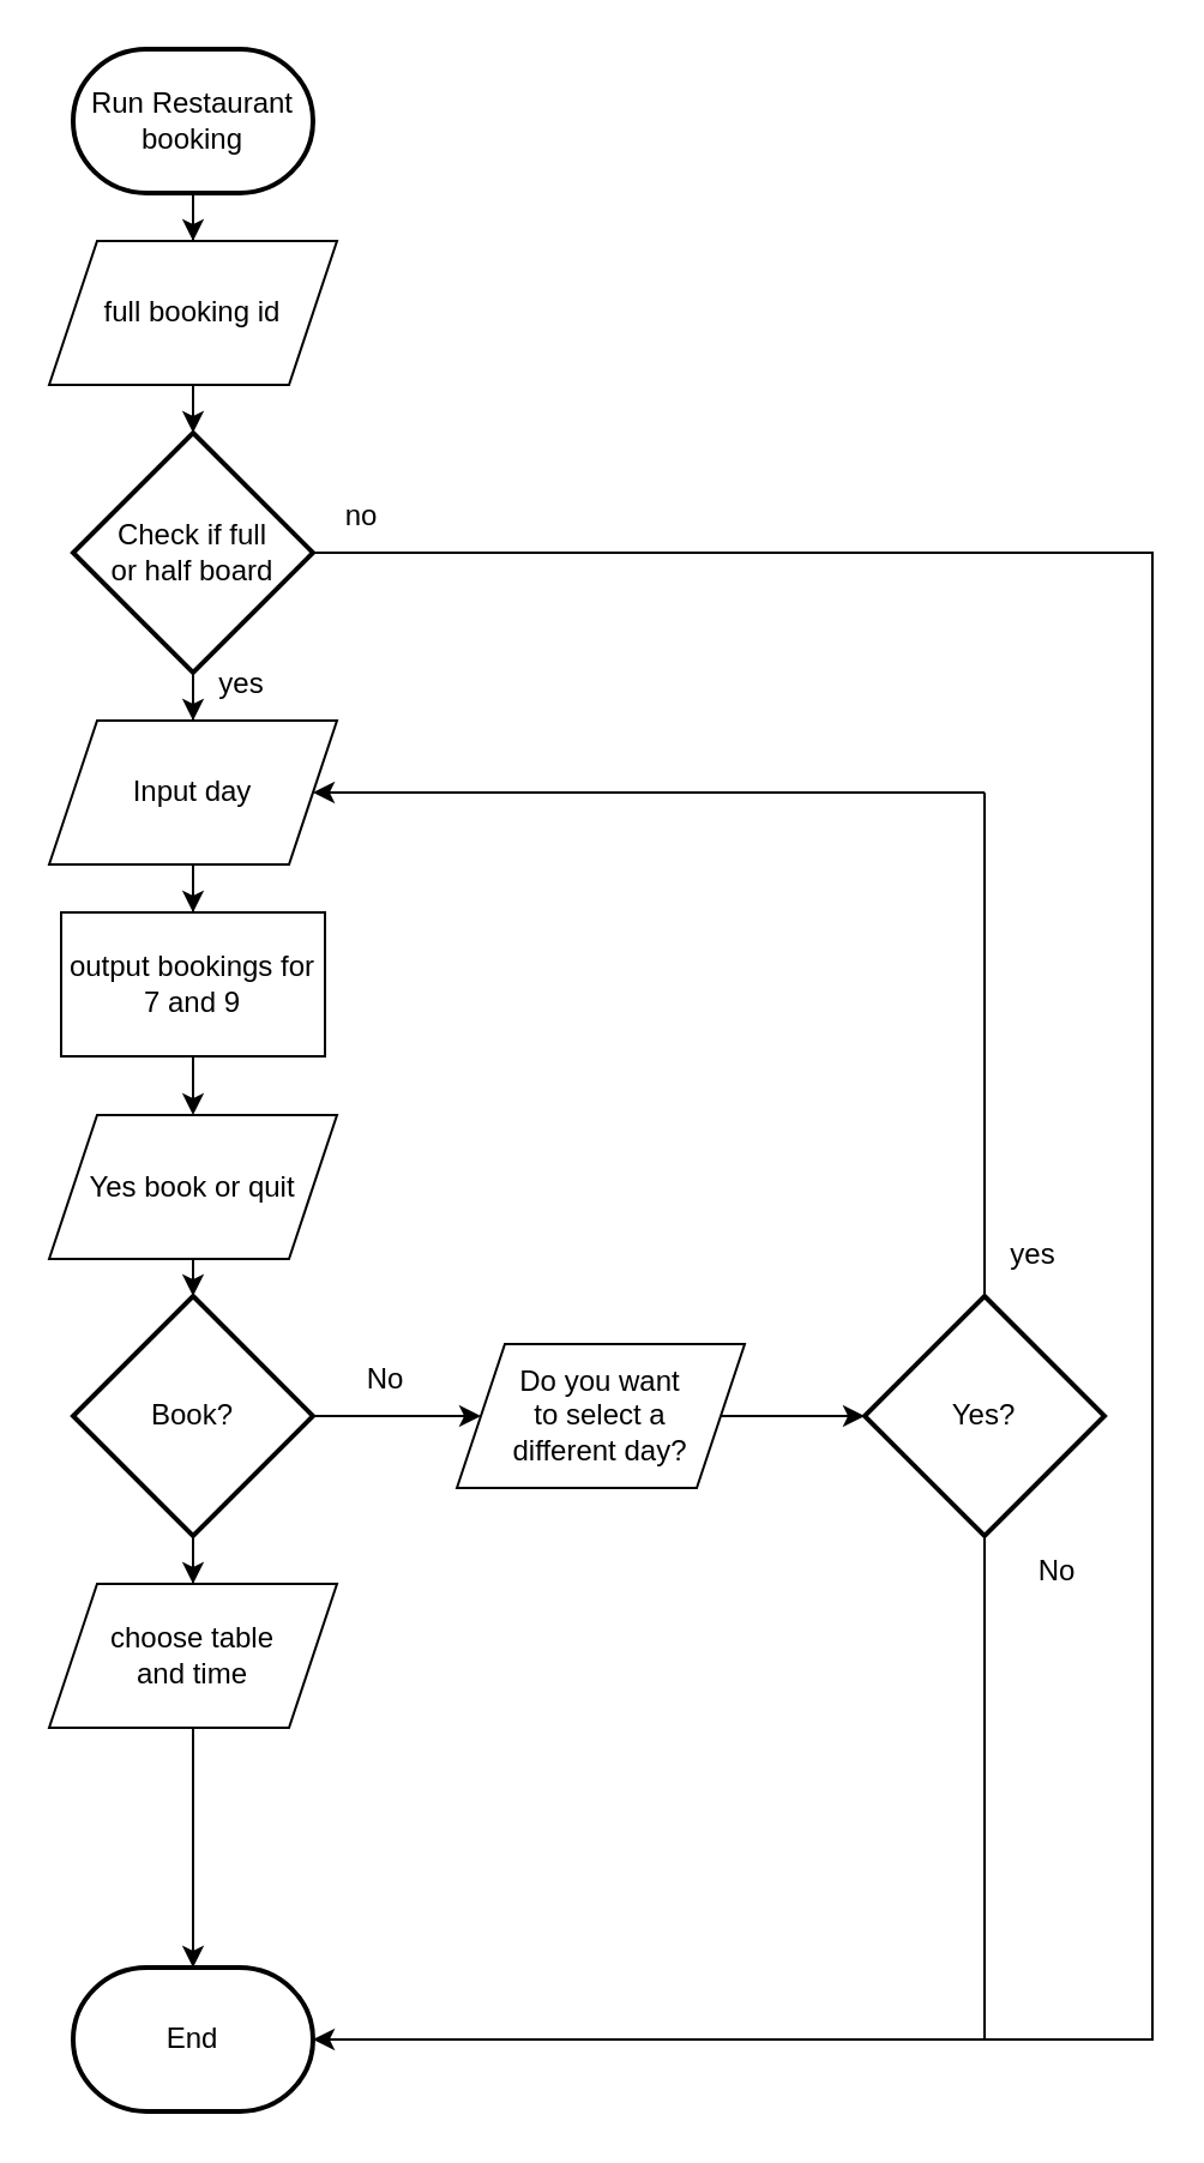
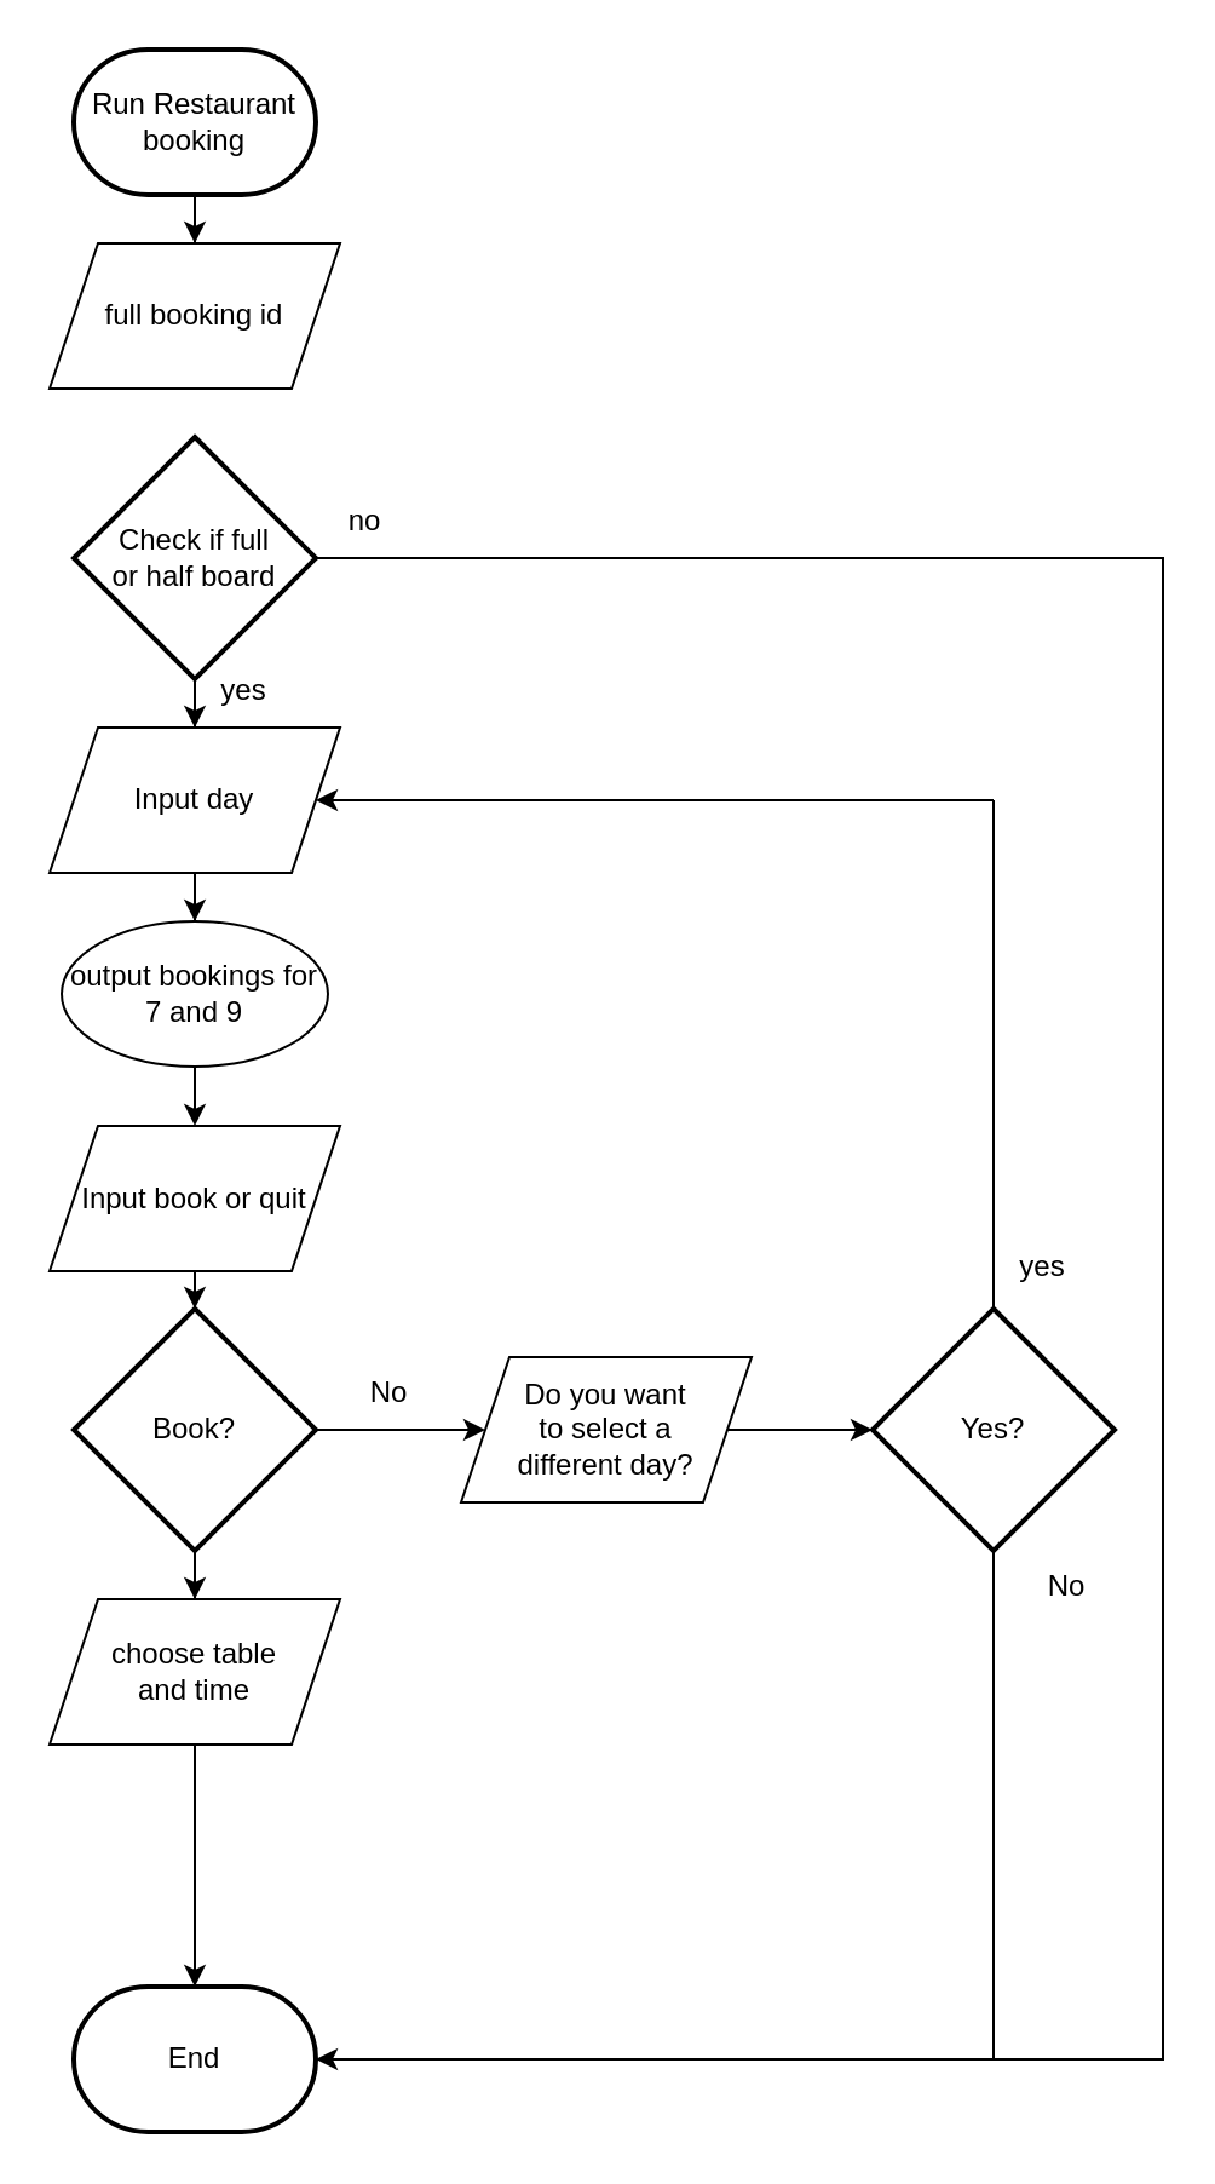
  <mxCell id="0" />
  <mxCell id="1" parent="0" />
  <mxCell id="2" value="" style="edgeStyle=orthogonalEdgeStyle;rounded=0;orthogonalLoop=1;jettySize=auto;html=1;" edge="1" parent="1" source="3" target="8"><mxGeometry relative="1" as="geometry" /></mxCell>
  <mxCell id="3" value="Run Restaurant&lt;br&gt;booking" style="strokeWidth=2;html=1;shape=mxgraph.flowchart.terminator;whiteSpace=wrap;" vertex="1" parent="1"><mxGeometry x="30" y="20" width="100" height="60" as="geometry" /></mxCell>
  <mxCell id="4" value="" style="edgeStyle=orthogonalEdgeStyle;rounded=0;orthogonalLoop=1;jettySize=auto;html=1;" edge="1" parent="1" source="6" target="12"><mxGeometry relative="1" as="geometry" /></mxCell>
  <mxCell id="5" style="edgeStyle=orthogonalEdgeStyle;rounded=0;orthogonalLoop=1;jettySize=auto;html=1;entryX=0.89;entryY=0.89;entryDx=0;entryDy=0;entryPerimeter=0;" edge="1" parent="1" source="6" target="31"><mxGeometry relative="1" as="geometry"><mxPoint x="480" y="770.552" as="targetPoint" /><Array as="points"><mxPoint x="480" y="230" /><mxPoint x="480" y="850" /><mxPoint x="119" y="850" /></Array></mxGeometry></mxCell>
  <mxCell id="6" value="Check if full&lt;br&gt;or half board" style="strokeWidth=2;html=1;shape=mxgraph.flowchart.decision;whiteSpace=wrap;" vertex="1" parent="1"><mxGeometry x="30" y="180" width="100" height="100" as="geometry" /></mxCell>
- <mxCell id="7" value="" style="edgeStyle=orthogonalEdgeStyle;rounded=0;orthogonalLoop=1;jettySize=auto;html=1;" edge="1" parent="1" source="8" target="6"><mxGeometry relative="1" as="geometry" /></mxCell>
  <mxCell id="8" value="full booking id&lt;br&gt;" style="shape=parallelogram;perimeter=parallelogramPerimeter;whiteSpace=wrap;html=1;fixedSize=1;" vertex="1" parent="1"><mxGeometry x="20" y="100" width="120" height="60" as="geometry" /></mxCell>
  <mxCell id="9" style="edgeStyle=orthogonalEdgeStyle;rounded=0;orthogonalLoop=1;jettySize=auto;html=1;" edge="1" parent="1" source="10" target="13"><mxGeometry relative="1" as="geometry" /></mxCell>
- <mxCell id="10" value="output bookings for 7 and 9" style="rounded=0;whiteSpace=wrap;html=1;" vertex="1" parent="1"><mxGeometry x="25" y="380" width="110" height="60" as="geometry" /></mxCell>
+ <mxCell id="10" value="output bookings for 7 and 9" style="ellipse;whiteSpace=wrap;html=1;" vertex="1" parent="1"><mxGeometry x="25" y="380" width="110" height="60" as="geometry" /></mxCell>
  <mxCell id="11" style="edgeStyle=orthogonalEdgeStyle;rounded=0;orthogonalLoop=1;jettySize=auto;html=1;entryX=0.5;entryY=0;entryDx=0;entryDy=0;" edge="1" parent="1" source="12" target="10"><mxGeometry relative="1" as="geometry" /></mxCell>
  <mxCell id="12" value="Input day" style="shape=parallelogram;perimeter=parallelogramPerimeter;whiteSpace=wrap;html=1;fixedSize=1;" vertex="1" parent="1"><mxGeometry x="20" y="300" width="120" height="60" as="geometry" /></mxCell>
- <mxCell id="13" value="Yes book or quit" style="shape=parallelogram;perimeter=parallelogramPerimeter;whiteSpace=wrap;html=1;fixedSize=1;" vertex="1" parent="1"><mxGeometry x="20" y="464.5" width="120" height="60" as="geometry" /></mxCell>
+ <mxCell id="13" value="Input book or quit" style="shape=parallelogram;perimeter=parallelogramPerimeter;whiteSpace=wrap;html=1;fixedSize=1;" vertex="1" parent="1"><mxGeometry x="20" y="464.5" width="120" height="60" as="geometry" /></mxCell>
  <mxCell id="14" value="" style="edgeStyle=orthogonalEdgeStyle;rounded=0;orthogonalLoop=1;jettySize=auto;html=1;" edge="1" parent="1" source="15" target="30"><mxGeometry relative="1" as="geometry" /></mxCell>
  <mxCell id="15" value="Book?" style="strokeWidth=2;html=1;shape=mxgraph.flowchart.decision;whiteSpace=wrap;" vertex="1" parent="1"><mxGeometry x="30" y="540" width="100" height="100" as="geometry" /></mxCell>
  <mxCell id="16" value="" style="endArrow=none;html=1;rounded=0;entryX=0.5;entryY=0;entryDx=0;entryDy=0;entryPerimeter=0;" edge="1" parent="1" target="22"><mxGeometry width="50" height="50" relative="1" as="geometry"><mxPoint x="410" y="330" as="sourcePoint" /><mxPoint x="409.5" y="525" as="targetPoint" /></mxGeometry></mxCell>
  <mxCell id="17" value="" style="endArrow=classic;html=1;rounded=0;entryX=1;entryY=0.5;entryDx=0;entryDy=0;" edge="1" parent="1" target="12"><mxGeometry width="50" height="50" relative="1" as="geometry"><mxPoint x="410" y="330" as="sourcePoint" /><mxPoint x="230" y="450" as="targetPoint" /></mxGeometry></mxCell>
  <mxCell id="18" value="No" style="text;html=1;align=center;verticalAlign=middle;resizable=0;points=[];autosize=1;strokeColor=none;fillColor=none;" vertex="1" parent="1"><mxGeometry x="140" y="560" width="40" height="30" as="geometry" /></mxCell>
  <mxCell id="19" value="" style="edgeStyle=orthogonalEdgeStyle;rounded=0;orthogonalLoop=1;jettySize=auto;html=1;" edge="1" parent="1" source="20" target="22"><mxGeometry relative="1" as="geometry" /></mxCell>
  <mxCell id="20" value="Do you want&lt;br&gt;to select a&lt;br&gt;different day?" style="shape=parallelogram;perimeter=parallelogramPerimeter;whiteSpace=wrap;html=1;fixedSize=1;" vertex="1" parent="1"><mxGeometry x="190" y="560" width="120" height="60" as="geometry" /></mxCell>
  <mxCell id="21" style="edgeStyle=orthogonalEdgeStyle;rounded=0;orthogonalLoop=1;jettySize=auto;html=1;entryX=1;entryY=0.5;entryDx=0;entryDy=0;entryPerimeter=0;" edge="1" parent="1" source="22" target="31"><mxGeometry relative="1" as="geometry"><mxPoint x="410" y="770" as="targetPoint" /><Array as="points"><mxPoint x="410" y="850" /></Array></mxGeometry></mxCell>
  <mxCell id="22" value="Yes?" style="strokeWidth=2;html=1;shape=mxgraph.flowchart.decision;whiteSpace=wrap;" vertex="1" parent="1"><mxGeometry x="360" y="540" width="100" height="100" as="geometry" /></mxCell>
  <mxCell id="23" value="No" style="text;html=1;align=center;verticalAlign=middle;resizable=0;points=[];autosize=1;strokeColor=none;fillColor=none;" vertex="1" parent="1"><mxGeometry x="420" y="640" width="40" height="30" as="geometry" /></mxCell>
  <mxCell id="24" value="yes" style="text;html=1;align=center;verticalAlign=middle;resizable=0;points=[];autosize=1;strokeColor=none;fillColor=none;" vertex="1" parent="1"><mxGeometry x="410" y="508" width="40" height="30" as="geometry" /></mxCell>
  <mxCell id="25" value="" style="endArrow=classic;html=1;rounded=0;exitX=0.5;exitY=1;exitDx=0;exitDy=0;entryX=0.5;entryY=0;entryDx=0;entryDy=0;entryPerimeter=0;" edge="1" parent="1" source="13" target="15"><mxGeometry width="50" height="50" relative="1" as="geometry"><mxPoint x="200" y="440" as="sourcePoint" /><mxPoint x="250" y="390" as="targetPoint" /></mxGeometry></mxCell>
  <mxCell id="26" value="" style="endArrow=classic;html=1;rounded=0;exitX=1;exitY=0.5;exitDx=0;exitDy=0;exitPerimeter=0;entryX=0;entryY=0.5;entryDx=0;entryDy=0;" edge="1" parent="1" source="15" target="20"><mxGeometry width="50" height="50" relative="1" as="geometry"><mxPoint x="250" y="570" as="sourcePoint" /><mxPoint x="300" y="520" as="targetPoint" /></mxGeometry></mxCell>
  <mxCell id="27" value="yes" style="text;html=1;align=center;verticalAlign=middle;resizable=0;points=[];autosize=1;strokeColor=none;fillColor=none;" vertex="1" parent="1"><mxGeometry x="80" y="270" width="40" height="30" as="geometry" /></mxCell>
  <mxCell id="28" value="no" style="text;html=1;align=center;verticalAlign=middle;resizable=0;points=[];autosize=1;strokeColor=none;fillColor=none;" vertex="1" parent="1"><mxGeometry x="130" y="200" width="40" height="30" as="geometry" /></mxCell>
  <mxCell id="29" value="" style="edgeStyle=orthogonalEdgeStyle;rounded=0;orthogonalLoop=1;jettySize=auto;html=1;" edge="1" parent="1" source="30" target="31"><mxGeometry relative="1" as="geometry" /></mxCell>
  <mxCell id="30" value="choose table&lt;br&gt;and time" style="shape=parallelogram;perimeter=parallelogramPerimeter;whiteSpace=wrap;html=1;fixedSize=1;" vertex="1" parent="1"><mxGeometry x="20" y="660" width="120" height="60" as="geometry" /></mxCell>
  <mxCell id="31" value="End" style="strokeWidth=2;html=1;shape=mxgraph.flowchart.terminator;whiteSpace=wrap;" vertex="1" parent="1"><mxGeometry x="30" y="820" width="100" height="60" as="geometry" /></mxCell>
